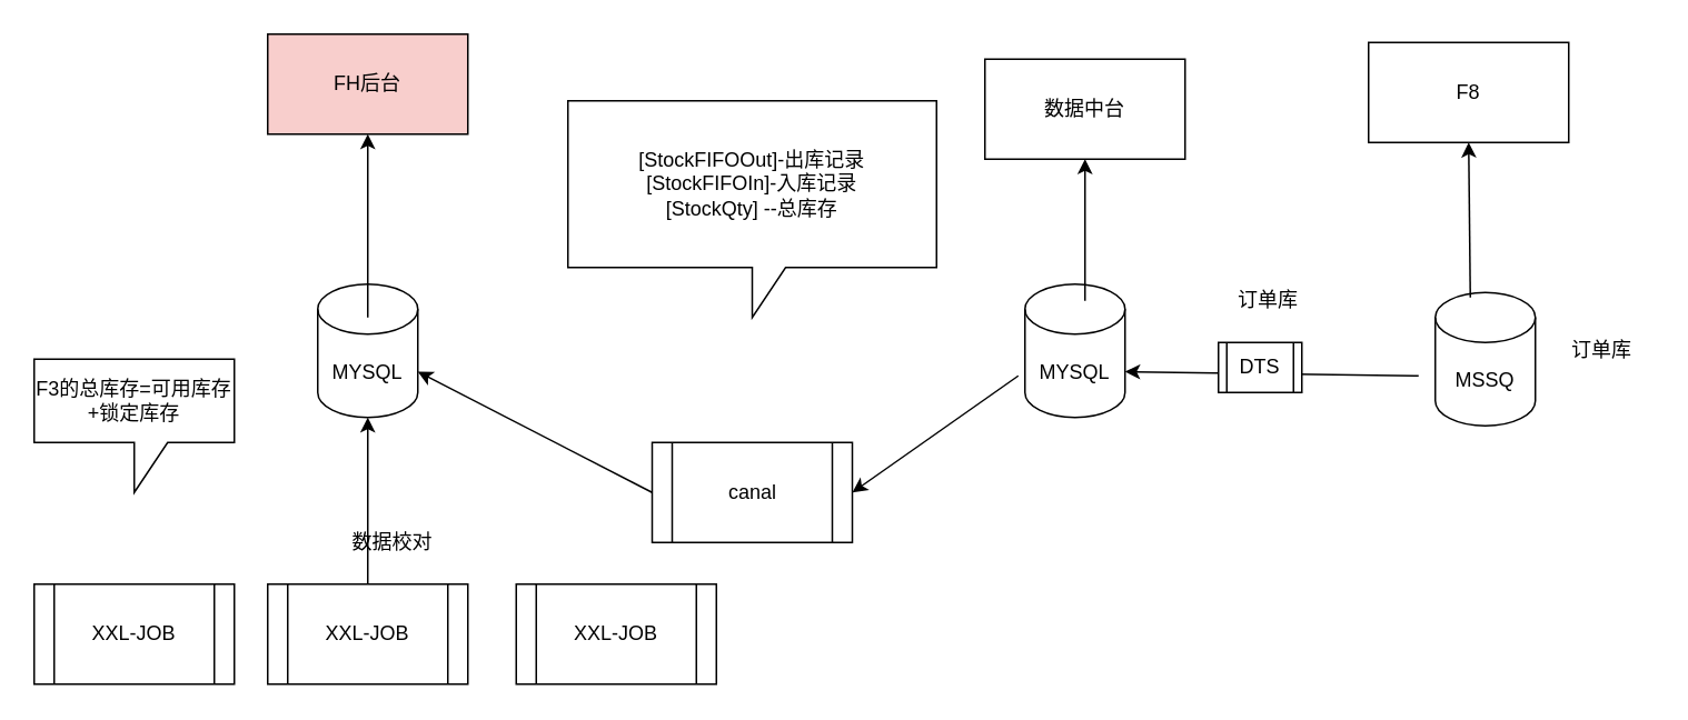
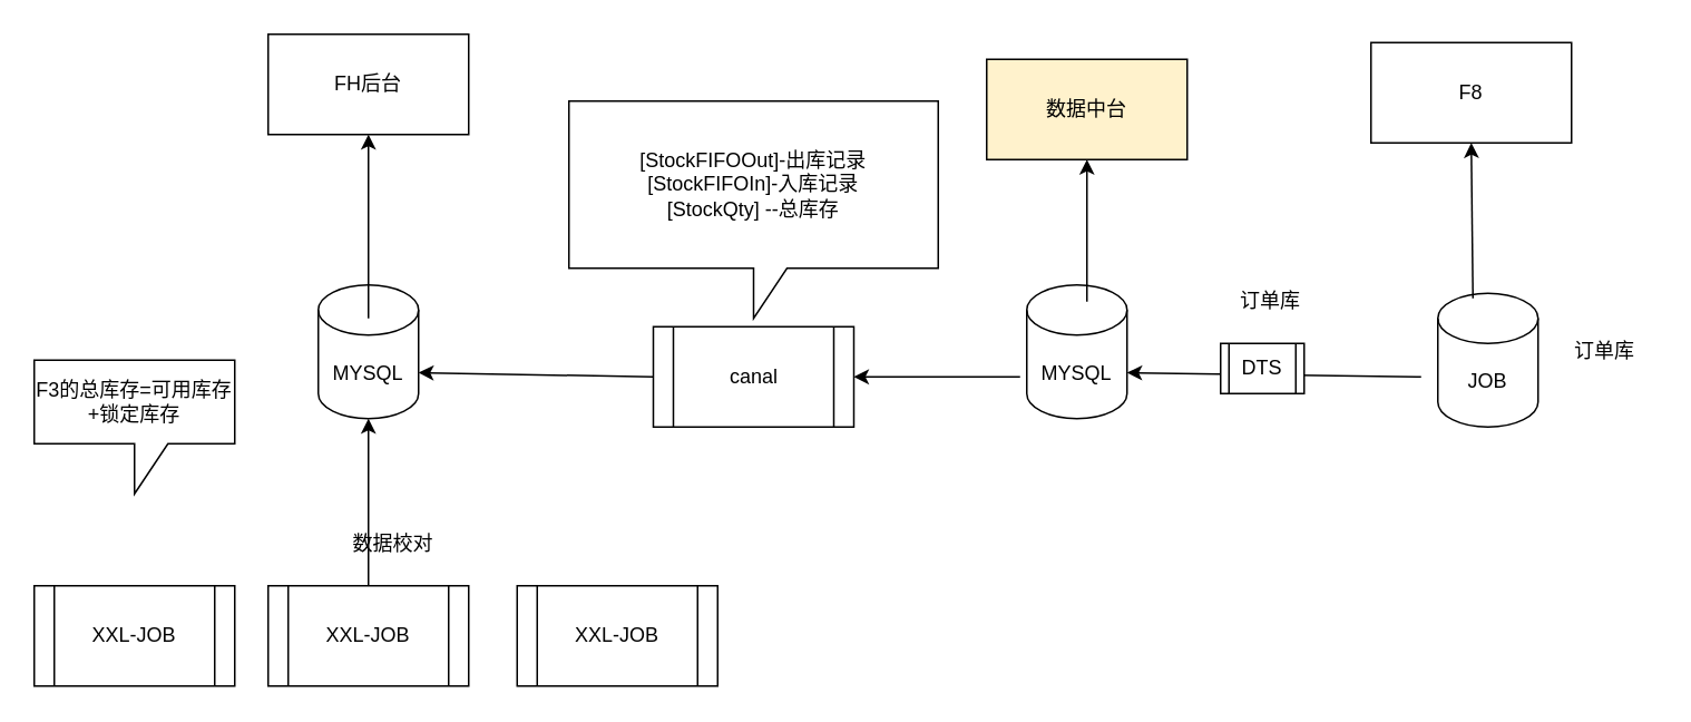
  <mxCell id="0" />
  <mxCell id="1" parent="0" />
- <mxCell id="2" value="数据中台" style="rounded=0;whiteSpace=wrap;html=1;" vertex="1" parent="1"><mxGeometry x="590" y="35" width="120" height="60" as="geometry" /></mxCell>
+ <mxCell id="2" value="数据中台" style="rounded=0;whiteSpace=wrap;html=1;fillColor=#fff2cc;" vertex="1" parent="1"><mxGeometry x="590" y="35" width="120" height="60" as="geometry" /></mxCell>
  <mxCell id="3" value="F8" style="rounded=0;whiteSpace=wrap;html=1;" vertex="1" parent="1"><mxGeometry x="820" y="25" width="120" height="60" as="geometry" /></mxCell>
- <mxCell id="4" value="FH后台" style="rounded=0;whiteSpace=wrap;html=1;fillColor=#f8cecc;" vertex="1" parent="1"><mxGeometry x="160" y="20" width="120" height="60" as="geometry" /></mxCell>
+ <mxCell id="4" value="FH后台" style="rounded=0;whiteSpace=wrap;html=1;" vertex="1" parent="1"><mxGeometry x="160" y="20" width="120" height="60" as="geometry" /></mxCell>
  <mxCell id="5" value="MYSQL" style="shape=cylinder3;whiteSpace=wrap;html=1;boundedLbl=1;backgroundOutline=1;size=15;" vertex="1" parent="1"><mxGeometry x="614" y="170" width="60" height="80" as="geometry" /></mxCell>
- <mxCell id="6" value="MSSQ" style="shape=cylinder3;whiteSpace=wrap;html=1;boundedLbl=1;backgroundOutline=1;size=15;" vertex="1" parent="1"><mxGeometry x="860" y="175" width="60" height="80" as="geometry" /></mxCell>
+ <mxCell id="6" value="JOB" style="shape=cylinder3;whiteSpace=wrap;html=1;boundedLbl=1;backgroundOutline=1;size=15;" vertex="1" parent="1"><mxGeometry x="860" y="175" width="60" height="80" as="geometry" /></mxCell>
  <mxCell id="7" value="" style="endArrow=classic;html=1;rounded=0;exitX=0.35;exitY=0.038;exitDx=0;exitDy=0;exitPerimeter=0;" edge="1" parent="1" source="6"><mxGeometry width="50" height="50" relative="1" as="geometry"><mxPoint x="830" y="135" as="sourcePoint" /><mxPoint x="880" y="85" as="targetPoint" /></mxGeometry></mxCell>
  <mxCell id="8" value="" style="endArrow=classic;html=1;rounded=0;exitX=0.6;exitY=0.125;exitDx=0;exitDy=0;exitPerimeter=0;" edge="1" parent="1" source="5"><mxGeometry width="50" height="50" relative="1" as="geometry"><mxPoint x="600" y="145" as="sourcePoint" /><mxPoint x="650" y="95" as="targetPoint" /></mxGeometry></mxCell>
  <mxCell id="9" value="订单库" style="text;html=1;strokeColor=none;fillColor=none;align=center;verticalAlign=middle;whiteSpace=wrap;rounded=0;" vertex="1" parent="1"><mxGeometry x="930" y="195" width="60" height="30" as="geometry" /></mxCell>
  <mxCell id="10" value="订单库" style="text;html=1;strokeColor=none;fillColor=none;align=center;verticalAlign=middle;whiteSpace=wrap;rounded=0;" vertex="1" parent="1"><mxGeometry x="730" y="165" width="60" height="30" as="geometry" /></mxCell>
  <mxCell id="11" value="" style="endArrow=classic;html=1;rounded=0;entryX=1;entryY=0;entryDx=0;entryDy=52.5;entryPerimeter=0;" edge="1" parent="1" target="5"><mxGeometry width="50" height="50" relative="1" as="geometry"><mxPoint x="850" y="225" as="sourcePoint" /><mxPoint x="850" y="215" as="targetPoint" /></mxGeometry></mxCell>
  <mxCell id="12" value="DTS" style="shape=process;whiteSpace=wrap;html=1;backgroundOutline=1;" vertex="1" parent="1"><mxGeometry x="730" y="205" width="50" height="30" as="geometry" /></mxCell>
- <mxCell id="13" value="canal" style="shape=process;whiteSpace=wrap;html=1;backgroundOutline=1;" vertex="1" parent="1"><mxGeometry x="390.5" y="265" width="120" height="60" as="geometry" /></mxCell>
+ <mxCell id="13" value="canal" style="shape=process;whiteSpace=wrap;html=1;backgroundOutline=1;" vertex="1" parent="1"><mxGeometry x="390.5" y="195" width="120" height="60" as="geometry" /></mxCell>
  <mxCell id="14" value="MYSQL" style="shape=cylinder3;whiteSpace=wrap;html=1;boundedLbl=1;backgroundOutline=1;size=15;" vertex="1" parent="1"><mxGeometry x="190" y="170" width="60" height="80" as="geometry" /></mxCell>
  <mxCell id="15" value="" style="endArrow=classic;html=1;rounded=0;exitX=0.5;exitY=0.25;exitDx=0;exitDy=0;exitPerimeter=0;" edge="1" parent="1" source="14"><mxGeometry width="50" height="50" relative="1" as="geometry"><mxPoint x="170" y="130" as="sourcePoint" /><mxPoint x="220" y="80" as="targetPoint" /></mxGeometry></mxCell>
  <mxCell id="16" value="XXL-JOB" style="shape=process;whiteSpace=wrap;html=1;backgroundOutline=1;" vertex="1" parent="1"><mxGeometry x="160" y="350" width="120" height="60" as="geometry" /></mxCell>
  <mxCell id="17" value="" style="endArrow=classic;html=1;rounded=0;entryX=1;entryY=0;entryDx=0;entryDy=52.5;entryPerimeter=0;exitX=0;exitY=0.5;exitDx=0;exitDy=0;" edge="1" parent="1" source="13" target="14"><mxGeometry width="50" height="50" relative="1" as="geometry"><mxPoint x="290" y="210" as="sourcePoint" /><mxPoint x="280" y="290" as="targetPoint" /></mxGeometry></mxCell>
  <mxCell id="18" value="" style="endArrow=classic;html=1;rounded=0;entryX=1;entryY=0.5;entryDx=0;entryDy=0;" edge="1" parent="1" target="13"><mxGeometry width="50" height="50" relative="1" as="geometry"><mxPoint x="610" y="225" as="sourcePoint" /><mxPoint x="550" y="225" as="targetPoint" /></mxGeometry></mxCell>
  <mxCell id="19" value="" style="endArrow=classic;html=1;rounded=0;exitX=0.5;exitY=0;exitDx=0;exitDy=0;" edge="1" parent="1" source="16"><mxGeometry width="50" height="50" relative="1" as="geometry"><mxPoint x="170" y="300" as="sourcePoint" /><mxPoint x="220" y="250" as="targetPoint" /></mxGeometry></mxCell>
  <mxCell id="20" value="数据校对" style="text;html=1;strokeColor=none;fillColor=none;align=center;verticalAlign=middle;whiteSpace=wrap;rounded=0;" vertex="1" parent="1"><mxGeometry x="205" y="310" width="60" height="30" as="geometry" /></mxCell>
  <mxCell id="21" value="XXL-JOB" style="shape=process;whiteSpace=wrap;html=1;backgroundOutline=1;" vertex="1" parent="1"><mxGeometry x="20" y="350" width="120" height="60" as="geometry" /></mxCell>
  <mxCell id="22" value="XXL-JOB" style="shape=process;whiteSpace=wrap;html=1;backgroundOutline=1;" vertex="1" parent="1"><mxGeometry x="309" y="350" width="120" height="60" as="geometry" /></mxCell>
  <mxCell id="23" value="[StockFIFOOut]-出库记录&lt;br&gt;[StockFIFOIn]-入库记录&lt;br&gt;[StockQty] --总库存" style="shape=callout;whiteSpace=wrap;html=1;perimeter=calloutPerimeter;" vertex="1" parent="1"><mxGeometry x="340" y="60" width="221" height="130" as="geometry" /></mxCell>
  <mxCell id="24" value="F3的总库存=可用库存+锁定库存" style="shape=callout;whiteSpace=wrap;html=1;perimeter=calloutPerimeter;" vertex="1" parent="1"><mxGeometry x="20" y="215" width="120" height="80" as="geometry" /></mxCell>
